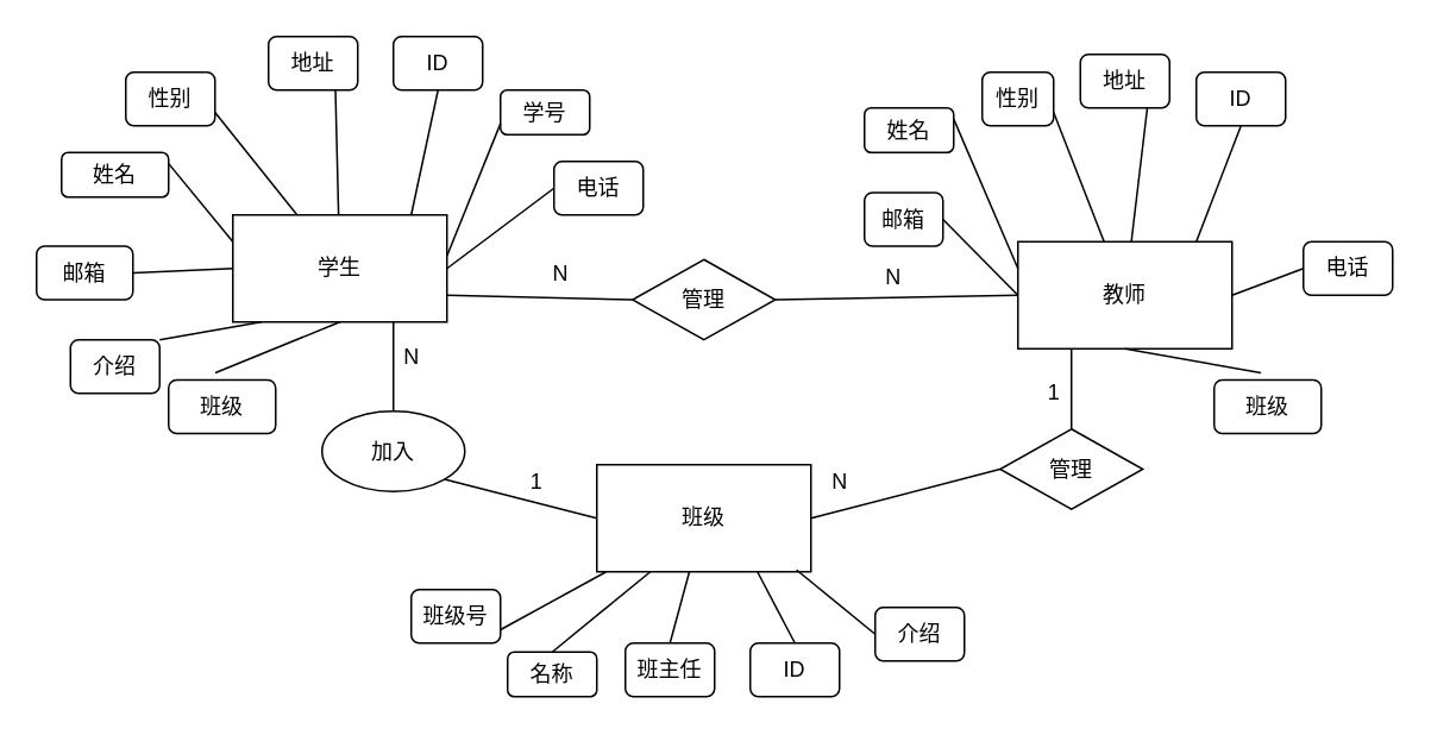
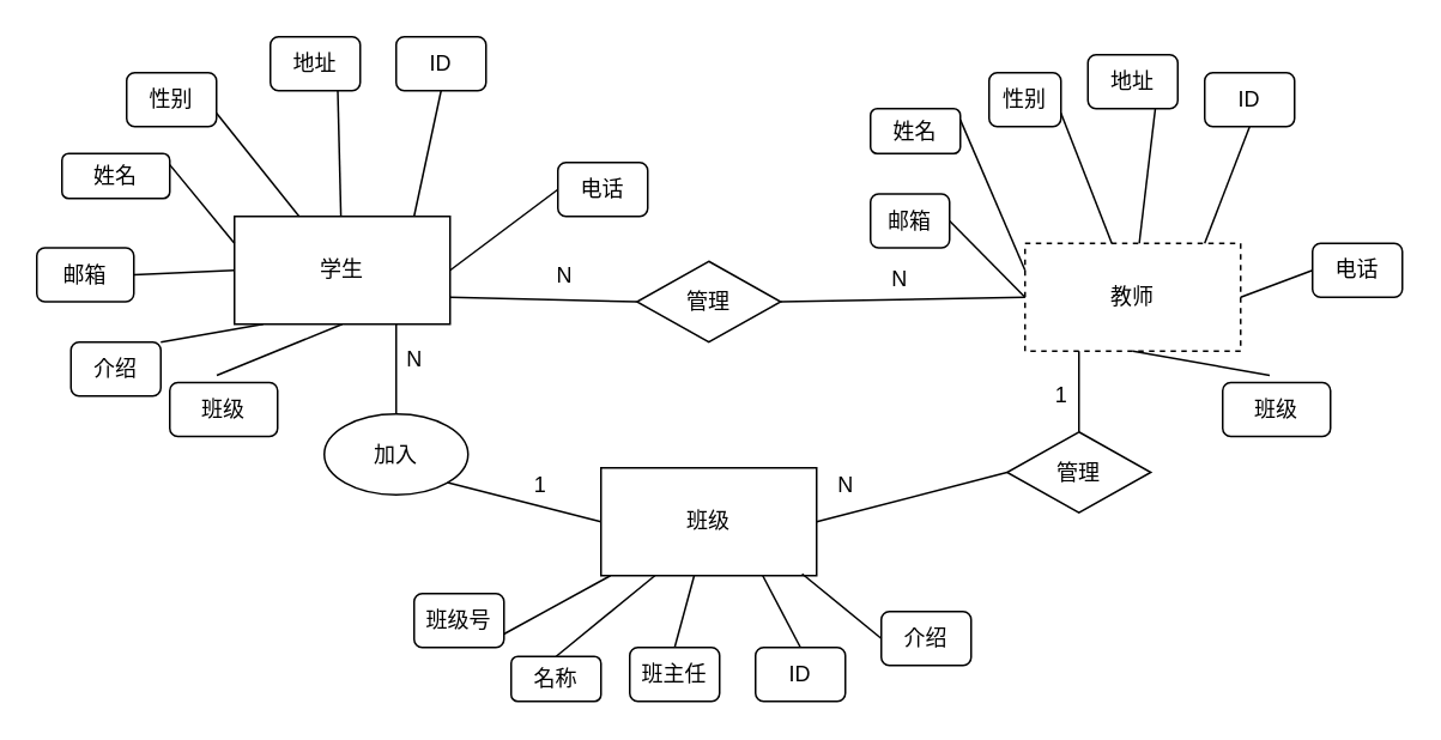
  <mxCell id="0" />
  <mxCell id="1" parent="0" />
  <mxCell id="2" value="学生" style="rounded=0;whiteSpace=wrap;html=1;" vertex="1" parent="1"><mxGeometry x="130" y="120" width="120" height="60" as="geometry" /></mxCell>
- <mxCell id="3" value="学号" style="rounded=1;whiteSpace=wrap;html=1;" vertex="1" parent="1"><mxGeometry x="280" y="50" width="50" height="25" as="geometry" /></mxCell>
  <mxCell id="4" value="ID" style="rounded=1;whiteSpace=wrap;html=1;" vertex="1" parent="1"><mxGeometry x="220" y="20" width="50" height="30" as="geometry" /></mxCell>
  <mxCell id="5" value="姓名" style="rounded=1;whiteSpace=wrap;html=1;" vertex="1" parent="1"><mxGeometry x="34" y="85" width="60" height="25" as="geometry" /></mxCell>
  <mxCell id="6" value="性别" style="rounded=1;whiteSpace=wrap;html=1;" vertex="1" parent="1"><mxGeometry x="70" y="40" width="50" height="30" as="geometry" /></mxCell>
  <mxCell id="7" value="邮箱" style="rounded=1;whiteSpace=wrap;html=1;" vertex="1" parent="1"><mxGeometry x="20" y="137.5" width="54" height="30" as="geometry" /></mxCell>
  <mxCell id="8" value="电话" style="rounded=1;whiteSpace=wrap;html=1;" vertex="1" parent="1"><mxGeometry x="310" y="90" width="50" height="30" as="geometry" /></mxCell>
  <mxCell id="9" value="地址" style="rounded=1;whiteSpace=wrap;html=1;" vertex="1" parent="1"><mxGeometry x="150" y="20" width="50" height="30" as="geometry" /></mxCell>
  <mxCell id="10" value="介绍" style="rounded=1;whiteSpace=wrap;html=1;" vertex="1" parent="1"><mxGeometry x="39" y="190" width="50" height="30" as="geometry" /></mxCell>
  <mxCell id="11" value="班级" style="rounded=1;whiteSpace=wrap;html=1;" vertex="1" parent="1"><mxGeometry x="94" y="212.5" width="60" height="30" as="geometry" /></mxCell>
  <mxCell id="12" value="" style="endArrow=none;html=1;rounded=0;entryX=0.133;entryY=1;entryDx=0;entryDy=0;entryPerimeter=0;exitX=1;exitY=0;exitDx=0;exitDy=0;" edge="1" parent="1" source="10" target="2"><mxGeometry width="50" height="50" relative="1" as="geometry"><mxPoint x="130" y="220" as="sourcePoint" /><mxPoint x="180" y="170" as="targetPoint" /></mxGeometry></mxCell>
  <mxCell id="13" value="" style="endArrow=none;html=1;rounded=0;entryX=0;entryY=0.5;entryDx=0;entryDy=0;exitX=1;exitY=0.5;exitDx=0;exitDy=0;" edge="1" parent="1" source="7" target="2"><mxGeometry width="50" height="50" relative="1" as="geometry"><mxPoint x="100" y="170" as="sourcePoint" /><mxPoint x="150" y="120" as="targetPoint" /></mxGeometry></mxCell>
  <mxCell id="14" value="" style="endArrow=none;html=1;rounded=0;exitX=1;exitY=0.25;exitDx=0;exitDy=0;entryX=0;entryY=0.25;entryDx=0;entryDy=0;" edge="1" parent="1" source="5" target="2"><mxGeometry width="50" height="50" relative="1" as="geometry"><mxPoint x="110" y="140" as="sourcePoint" /><mxPoint x="150" y="130" as="targetPoint" /></mxGeometry></mxCell>
  <mxCell id="15" value="" style="endArrow=none;html=1;rounded=0;exitX=1;exitY=0.75;exitDx=0;exitDy=0;" edge="1" parent="1" source="6" target="2"><mxGeometry width="50" height="50" relative="1" as="geometry"><mxPoint x="170" y="110" as="sourcePoint" /><mxPoint x="220" y="60" as="targetPoint" /></mxGeometry></mxCell>
  <mxCell id="16" value="" style="endArrow=none;html=1;rounded=0;entryX=0.75;entryY=1;entryDx=0;entryDy=0;" edge="1" parent="1" source="2" target="9"><mxGeometry width="50" height="50" relative="1" as="geometry"><mxPoint x="320" y="300" as="sourcePoint" /><mxPoint x="370" y="250" as="targetPoint" /></mxGeometry></mxCell>
  <mxCell id="17" value="" style="endArrow=none;html=1;rounded=0;entryX=0.5;entryY=1;entryDx=0;entryDy=0;exitX=0.833;exitY=0;exitDx=0;exitDy=0;exitPerimeter=0;" edge="1" parent="1" source="2" target="4"><mxGeometry width="50" height="50" relative="1" as="geometry"><mxPoint x="310" y="270" as="sourcePoint" /><mxPoint x="360" y="220" as="targetPoint" /></mxGeometry></mxCell>
- <mxCell id="18" value="" style="endArrow=none;html=1;rounded=0;entryX=0;entryY=0.75;entryDx=0;entryDy=0;exitX=1;exitY=0.383;exitDx=0;exitDy=0;exitPerimeter=0;" edge="1" parent="1" source="2" target="3"><mxGeometry width="50" height="50" relative="1" as="geometry"><mxPoint x="280" y="250" as="sourcePoint" /><mxPoint x="330" y="200" as="targetPoint" /></mxGeometry></mxCell>
  <mxCell id="19" value="" style="endArrow=none;html=1;rounded=0;entryX=0;entryY=0.5;entryDx=0;entryDy=0;exitX=1;exitY=0.5;exitDx=0;exitDy=0;" edge="1" parent="1" source="2" target="8"><mxGeometry width="50" height="50" relative="1" as="geometry"><mxPoint x="290" y="250" as="sourcePoint" /><mxPoint x="340" y="200" as="targetPoint" /></mxGeometry></mxCell>
  <mxCell id="20" value="" style="endArrow=none;html=1;rounded=0;entryX=0.5;entryY=1;entryDx=0;entryDy=0;exitX=0.436;exitY=-0.133;exitDx=0;exitDy=0;exitPerimeter=0;" edge="1" parent="1" source="11" target="2"><mxGeometry width="50" height="50" relative="1" as="geometry"><mxPoint x="170" y="280" as="sourcePoint" /><mxPoint x="220" y="230" as="targetPoint" /></mxGeometry></mxCell>
- <mxCell id="21" value="教师" style="rounded=0;whiteSpace=wrap;html=1;" vertex="1" parent="1"><mxGeometry x="570" y="135" width="120" height="60" as="geometry" /></mxCell>
+ <mxCell id="21" value="教师" style="rounded=0;whiteSpace=wrap;html=1;dashed=1;" vertex="1" parent="1"><mxGeometry x="570" y="135" width="120" height="60" as="geometry" /></mxCell>
  <mxCell id="22" value="ID" style="rounded=1;whiteSpace=wrap;html=1;" vertex="1" parent="1"><mxGeometry x="670" y="40" width="50" height="30" as="geometry" /></mxCell>
  <mxCell id="23" value="姓名" style="rounded=1;whiteSpace=wrap;html=1;" vertex="1" parent="1"><mxGeometry x="484" y="60" width="50" height="25" as="geometry" /></mxCell>
  <mxCell id="24" value="性别" style="rounded=1;whiteSpace=wrap;html=1;" vertex="1" parent="1"><mxGeometry x="550" y="40" width="40" height="30" as="geometry" /></mxCell>
  <mxCell id="25" value="邮箱" style="rounded=1;whiteSpace=wrap;html=1;" vertex="1" parent="1"><mxGeometry x="484" y="107.5" width="44" height="30" as="geometry" /></mxCell>
  <mxCell id="26" value="电话" style="rounded=1;whiteSpace=wrap;html=1;" vertex="1" parent="1"><mxGeometry x="730" y="135" width="50" height="30" as="geometry" /></mxCell>
  <mxCell id="27" value="地址" style="rounded=1;whiteSpace=wrap;html=1;" vertex="1" parent="1"><mxGeometry x="605" y="30" width="50" height="30" as="geometry" /></mxCell>
  <mxCell id="28" value="班级" style="rounded=1;whiteSpace=wrap;html=1;" vertex="1" parent="1"><mxGeometry x="680" y="212.5" width="60" height="30" as="geometry" /></mxCell>
  <mxCell id="29" value="" style="endArrow=none;html=1;rounded=0;entryX=0;entryY=0.5;entryDx=0;entryDy=0;exitX=1;exitY=0.5;exitDx=0;exitDy=0;" edge="1" source="25" target="21" parent="1"><mxGeometry width="50" height="50" relative="1" as="geometry"><mxPoint x="560" y="460" as="sourcePoint" /><mxPoint x="610" y="410" as="targetPoint" /></mxGeometry></mxCell>
  <mxCell id="30" value="" style="endArrow=none;html=1;rounded=0;exitX=1;exitY=0.25;exitDx=0;exitDy=0;entryX=0;entryY=0.25;entryDx=0;entryDy=0;" edge="1" source="23" target="21" parent="1"><mxGeometry width="50" height="50" relative="1" as="geometry"><mxPoint x="570" y="430" as="sourcePoint" /><mxPoint x="610" y="420" as="targetPoint" /></mxGeometry></mxCell>
  <mxCell id="31" value="" style="endArrow=none;html=1;rounded=0;exitX=1;exitY=0.75;exitDx=0;exitDy=0;" edge="1" source="24" target="21" parent="1"><mxGeometry width="50" height="50" relative="1" as="geometry"><mxPoint x="630" y="400" as="sourcePoint" /><mxPoint x="680" y="350" as="targetPoint" /></mxGeometry></mxCell>
  <mxCell id="32" value="" style="endArrow=none;html=1;rounded=0;entryX=0.75;entryY=1;entryDx=0;entryDy=0;" edge="1" source="21" target="27" parent="1"><mxGeometry width="50" height="50" relative="1" as="geometry"><mxPoint x="780" y="590" as="sourcePoint" /><mxPoint x="830" y="540" as="targetPoint" /></mxGeometry></mxCell>
  <mxCell id="33" value="" style="endArrow=none;html=1;rounded=0;entryX=0.5;entryY=1;entryDx=0;entryDy=0;exitX=0.833;exitY=0;exitDx=0;exitDy=0;exitPerimeter=0;" edge="1" source="21" target="22" parent="1"><mxGeometry width="50" height="50" relative="1" as="geometry"><mxPoint x="770" y="560" as="sourcePoint" /><mxPoint x="820" y="510" as="targetPoint" /></mxGeometry></mxCell>
  <mxCell id="34" value="" style="endArrow=none;html=1;rounded=0;entryX=0;entryY=0.5;entryDx=0;entryDy=0;exitX=1;exitY=0.5;exitDx=0;exitDy=0;" edge="1" source="21" target="26" parent="1"><mxGeometry width="50" height="50" relative="1" as="geometry"><mxPoint x="750" y="540" as="sourcePoint" /><mxPoint x="800" y="490" as="targetPoint" /></mxGeometry></mxCell>
  <mxCell id="35" value="" style="endArrow=none;html=1;rounded=0;entryX=0.5;entryY=1;entryDx=0;entryDy=0;exitX=0.436;exitY=-0.133;exitDx=0;exitDy=0;exitPerimeter=0;" edge="1" source="28" target="21" parent="1"><mxGeometry width="50" height="50" relative="1" as="geometry"><mxPoint x="630" y="570" as="sourcePoint" /><mxPoint x="680" y="520" as="targetPoint" /></mxGeometry></mxCell>
  <mxCell id="36" value="班级" style="rounded=0;whiteSpace=wrap;html=1;" vertex="1" parent="1"><mxGeometry x="334" y="260" width="120" height="60" as="geometry" /></mxCell>
  <mxCell id="37" value="名称" style="rounded=1;whiteSpace=wrap;html=1;" vertex="1" parent="1"><mxGeometry x="284" y="365" width="50" height="25" as="geometry" /></mxCell>
  <mxCell id="38" value="ID" style="rounded=1;whiteSpace=wrap;html=1;" vertex="1" parent="1"><mxGeometry x="420" y="360" width="50" height="30" as="geometry" /></mxCell>
  <mxCell id="39" value="班级号" style="rounded=1;whiteSpace=wrap;html=1;" vertex="1" parent="1"><mxGeometry x="230" y="330" width="50" height="30" as="geometry" /></mxCell>
  <mxCell id="40" value="介绍" style="rounded=1;whiteSpace=wrap;html=1;" vertex="1" parent="1"><mxGeometry x="490" y="340" width="50" height="30" as="geometry" /></mxCell>
  <mxCell id="41" value="班主任" style="rounded=1;whiteSpace=wrap;html=1;" vertex="1" parent="1"><mxGeometry x="350" y="360" width="50" height="30" as="geometry" /></mxCell>
  <mxCell id="42" value="" style="endArrow=none;html=1;rounded=0;exitX=1;exitY=0.75;exitDx=0;exitDy=0;" edge="1" source="39" target="36" parent="1"><mxGeometry width="50" height="50" relative="1" as="geometry"><mxPoint x="380" y="380" as="sourcePoint" /><mxPoint x="430" y="330" as="targetPoint" /></mxGeometry></mxCell>
  <mxCell id="43" value="" style="endArrow=none;html=1;rounded=0;entryX=0.5;entryY=0;entryDx=0;entryDy=0;" edge="1" source="36" target="41" parent="1"><mxGeometry width="50" height="50" relative="1" as="geometry"><mxPoint x="530" y="570" as="sourcePoint" /><mxPoint x="580" y="520" as="targetPoint" /></mxGeometry></mxCell>
  <mxCell id="44" value="" style="endArrow=none;html=1;rounded=0;exitX=0.75;exitY=1;exitDx=0;exitDy=0;entryX=0.5;entryY=0;entryDx=0;entryDy=0;" edge="1" source="36" target="38" parent="1"><mxGeometry width="50" height="50" relative="1" as="geometry"><mxPoint x="520" y="540" as="sourcePoint" /><mxPoint x="429" y="380" as="targetPoint" /></mxGeometry></mxCell>
  <mxCell id="45" value="" style="endArrow=none;html=1;rounded=0;entryX=0.5;entryY=0;entryDx=0;entryDy=0;exitX=0.25;exitY=1;exitDx=0;exitDy=0;" edge="1" source="36" target="37" parent="1"><mxGeometry width="50" height="50" relative="1" as="geometry"><mxPoint x="490" y="520" as="sourcePoint" /><mxPoint x="540" y="470" as="targetPoint" /></mxGeometry></mxCell>
  <mxCell id="46" value="" style="endArrow=none;html=1;rounded=0;entryX=0;entryY=0.5;entryDx=0;entryDy=0;exitX=0.933;exitY=0.983;exitDx=0;exitDy=0;exitPerimeter=0;" edge="1" source="36" target="40" parent="1"><mxGeometry width="50" height="50" relative="1" as="geometry"><mxPoint x="500" y="520" as="sourcePoint" /><mxPoint x="550" y="470" as="targetPoint" /></mxGeometry></mxCell>
  <mxCell id="47" style="edgeStyle=orthogonalEdgeStyle;rounded=0;orthogonalLoop=1;jettySize=auto;html=1;exitX=0.5;exitY=1;exitDx=0;exitDy=0;" edge="1" parent="1" source="37" target="37"><mxGeometry relative="1" as="geometry" /></mxCell>
  <mxCell id="48" value="加入" style="ellipse;whiteSpace=wrap;html=1;" vertex="1" parent="1"><mxGeometry x="180" y="230" width="80" height="45" as="geometry" /></mxCell>
  <mxCell id="49" value="管理" style="rhombus;whiteSpace=wrap;html=1;" vertex="1" parent="1"><mxGeometry x="560" y="240" width="80" height="45" as="geometry" /></mxCell>
  <mxCell id="50" value="管理" style="rhombus;whiteSpace=wrap;html=1;" vertex="1" parent="1"><mxGeometry x="354" y="145" width="80" height="45" as="geometry" /></mxCell>
  <mxCell id="51" value="" style="endArrow=none;html=1;rounded=0;entryX=0;entryY=0.5;entryDx=0;entryDy=0;exitX=1;exitY=0.5;exitDx=0;exitDy=0;" edge="1" parent="1" source="50" target="21"><mxGeometry width="50" height="50" relative="1" as="geometry"><mxPoint x="460" y="210" as="sourcePoint" /><mxPoint x="510" y="160" as="targetPoint" /></mxGeometry></mxCell>
  <mxCell id="52" value="" style="endArrow=none;html=1;rounded=0;entryX=0;entryY=0.5;entryDx=0;entryDy=0;exitX=1;exitY=0.75;exitDx=0;exitDy=0;" edge="1" parent="1" source="2" target="50"><mxGeometry width="50" height="50" relative="1" as="geometry"><mxPoint x="280" y="200" as="sourcePoint" /><mxPoint x="330" y="150" as="targetPoint" /></mxGeometry></mxCell>
  <mxCell id="53" value="" style="endArrow=none;html=1;rounded=0;entryX=1;entryY=1;entryDx=0;entryDy=0;exitX=0;exitY=0.5;exitDx=0;exitDy=0;" edge="1" parent="1" source="36" target="48"><mxGeometry width="50" height="50" relative="1" as="geometry"><mxPoint x="370" y="270" as="sourcePoint" /><mxPoint x="420" y="220" as="targetPoint" /></mxGeometry></mxCell>
  <mxCell id="54" value="" style="endArrow=none;html=1;rounded=0;entryX=0.75;entryY=1;entryDx=0;entryDy=0;exitX=0.5;exitY=0;exitDx=0;exitDy=0;" edge="1" parent="1" source="48" target="2"><mxGeometry width="50" height="50" relative="1" as="geometry"><mxPoint x="210" y="230" as="sourcePoint" /><mxPoint x="260" y="180" as="targetPoint" /></mxGeometry></mxCell>
  <mxCell id="55" value="" style="endArrow=none;html=1;rounded=0;entryX=0.25;entryY=1;entryDx=0;entryDy=0;" edge="1" parent="1" source="49" target="21"><mxGeometry width="50" height="50" relative="1" as="geometry"><mxPoint x="500" y="260" as="sourcePoint" /><mxPoint x="550" y="210" as="targetPoint" /></mxGeometry></mxCell>
  <mxCell id="56" value="" style="endArrow=none;html=1;rounded=0;entryX=0;entryY=0.5;entryDx=0;entryDy=0;exitX=1;exitY=0.5;exitDx=0;exitDy=0;" edge="1" parent="1" source="36" target="49"><mxGeometry width="50" height="50" relative="1" as="geometry"><mxPoint x="460" y="290" as="sourcePoint" /><mxPoint x="530" y="240" as="targetPoint" /></mxGeometry></mxCell>
  <mxCell id="57" value="N" style="text;html=1;strokeColor=none;fillColor=none;align=center;verticalAlign=middle;whiteSpace=wrap;rounded=0;" vertex="1" parent="1"><mxGeometry x="284" y="137.5" width="60" height="30" as="geometry" /></mxCell>
  <mxCell id="58" value="N" style="text;html=1;align=center;verticalAlign=middle;resizable=0;points=[];autosize=1;strokeColor=none;fillColor=none;" vertex="1" parent="1"><mxGeometry x="490" y="145" width="20" height="20" as="geometry" /></mxCell>
  <mxCell id="59" value="1" style="text;html=1;align=center;verticalAlign=middle;resizable=0;points=[];autosize=1;strokeColor=none;fillColor=none;" vertex="1" parent="1"><mxGeometry x="580" y="210" width="20" height="20" as="geometry" /></mxCell>
  <mxCell id="60" value="N" style="text;html=1;align=center;verticalAlign=middle;resizable=0;points=[];autosize=1;strokeColor=none;fillColor=none;" vertex="1" parent="1"><mxGeometry x="460" y="260" width="20" height="20" as="geometry" /></mxCell>
  <mxCell id="61" value="N" style="text;html=1;align=center;verticalAlign=middle;resizable=0;points=[];autosize=1;strokeColor=none;fillColor=none;" vertex="1" parent="1"><mxGeometry x="220" y="190" width="20" height="20" as="geometry" /></mxCell>
  <mxCell id="62" value="1" style="text;html=1;align=center;verticalAlign=middle;resizable=0;points=[];autosize=1;strokeColor=none;fillColor=none;" vertex="1" parent="1"><mxGeometry x="290" y="260" width="20" height="20" as="geometry" /></mxCell>
